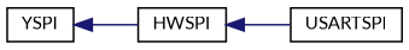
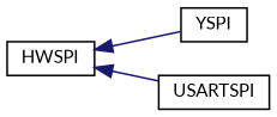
  digraph {
    fontname=Lato
    rankdir=LR
    node [color=black fillcolor=white fontname=Lato fontsize=10 shape=record style=filled]
    edge [color=midnightblue dir=back fontname=Lato fontsize=10 labelfontname=Helvetica labelfontsize=10 style=solid]
    n1 [height=0.2 label=YSPI width=0.4]
    n2 [height=0.2 label=HWSPI width=0.4]
    n3 [height=0.2 label=USARTSPI width=0.4]
-   n1 -> n2
+   n2 -> n1
    n2 -> n3
  }
